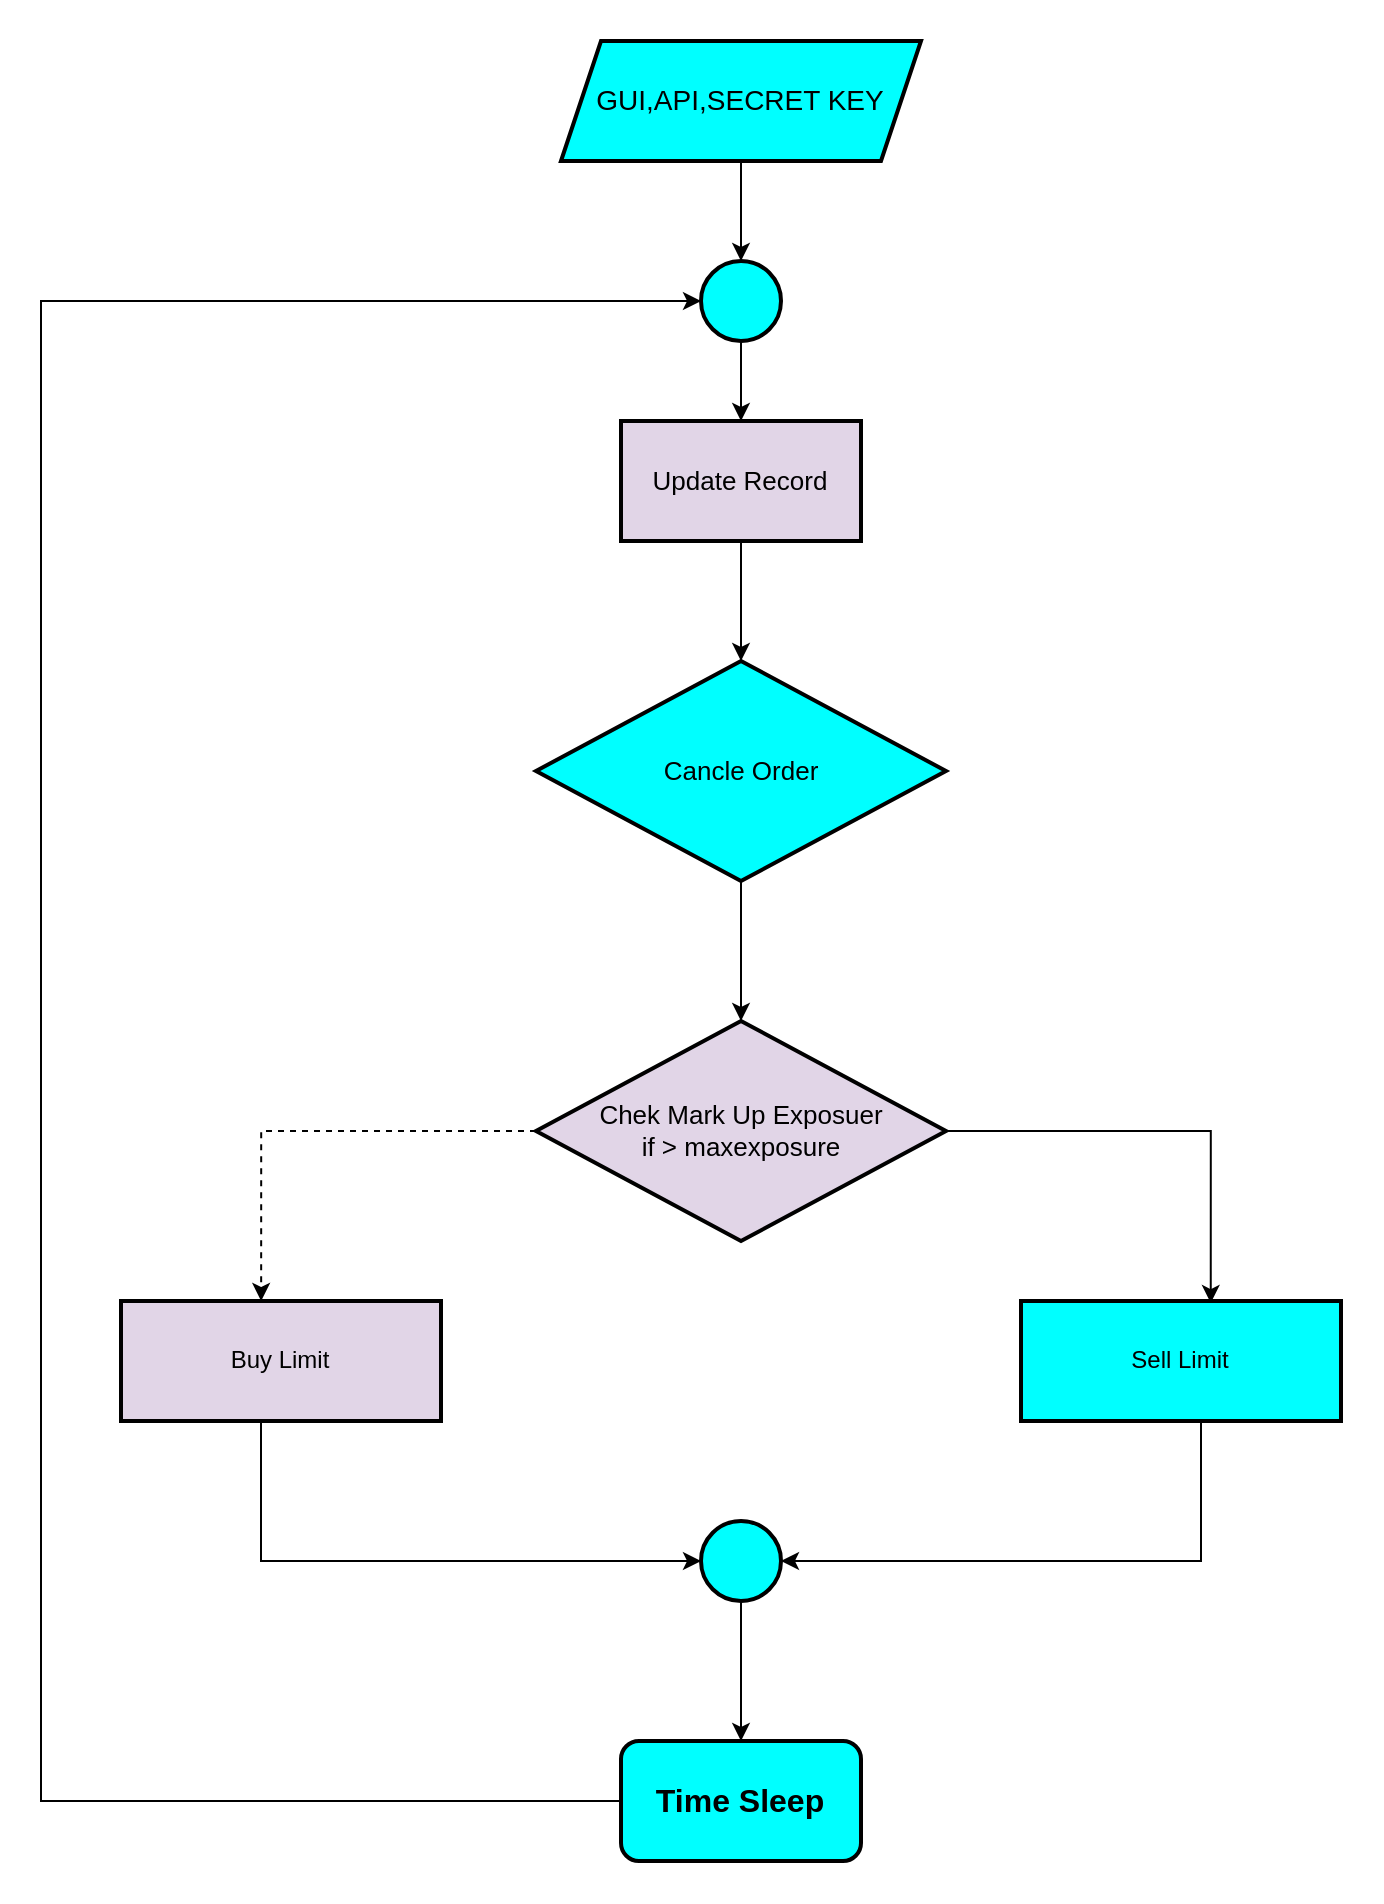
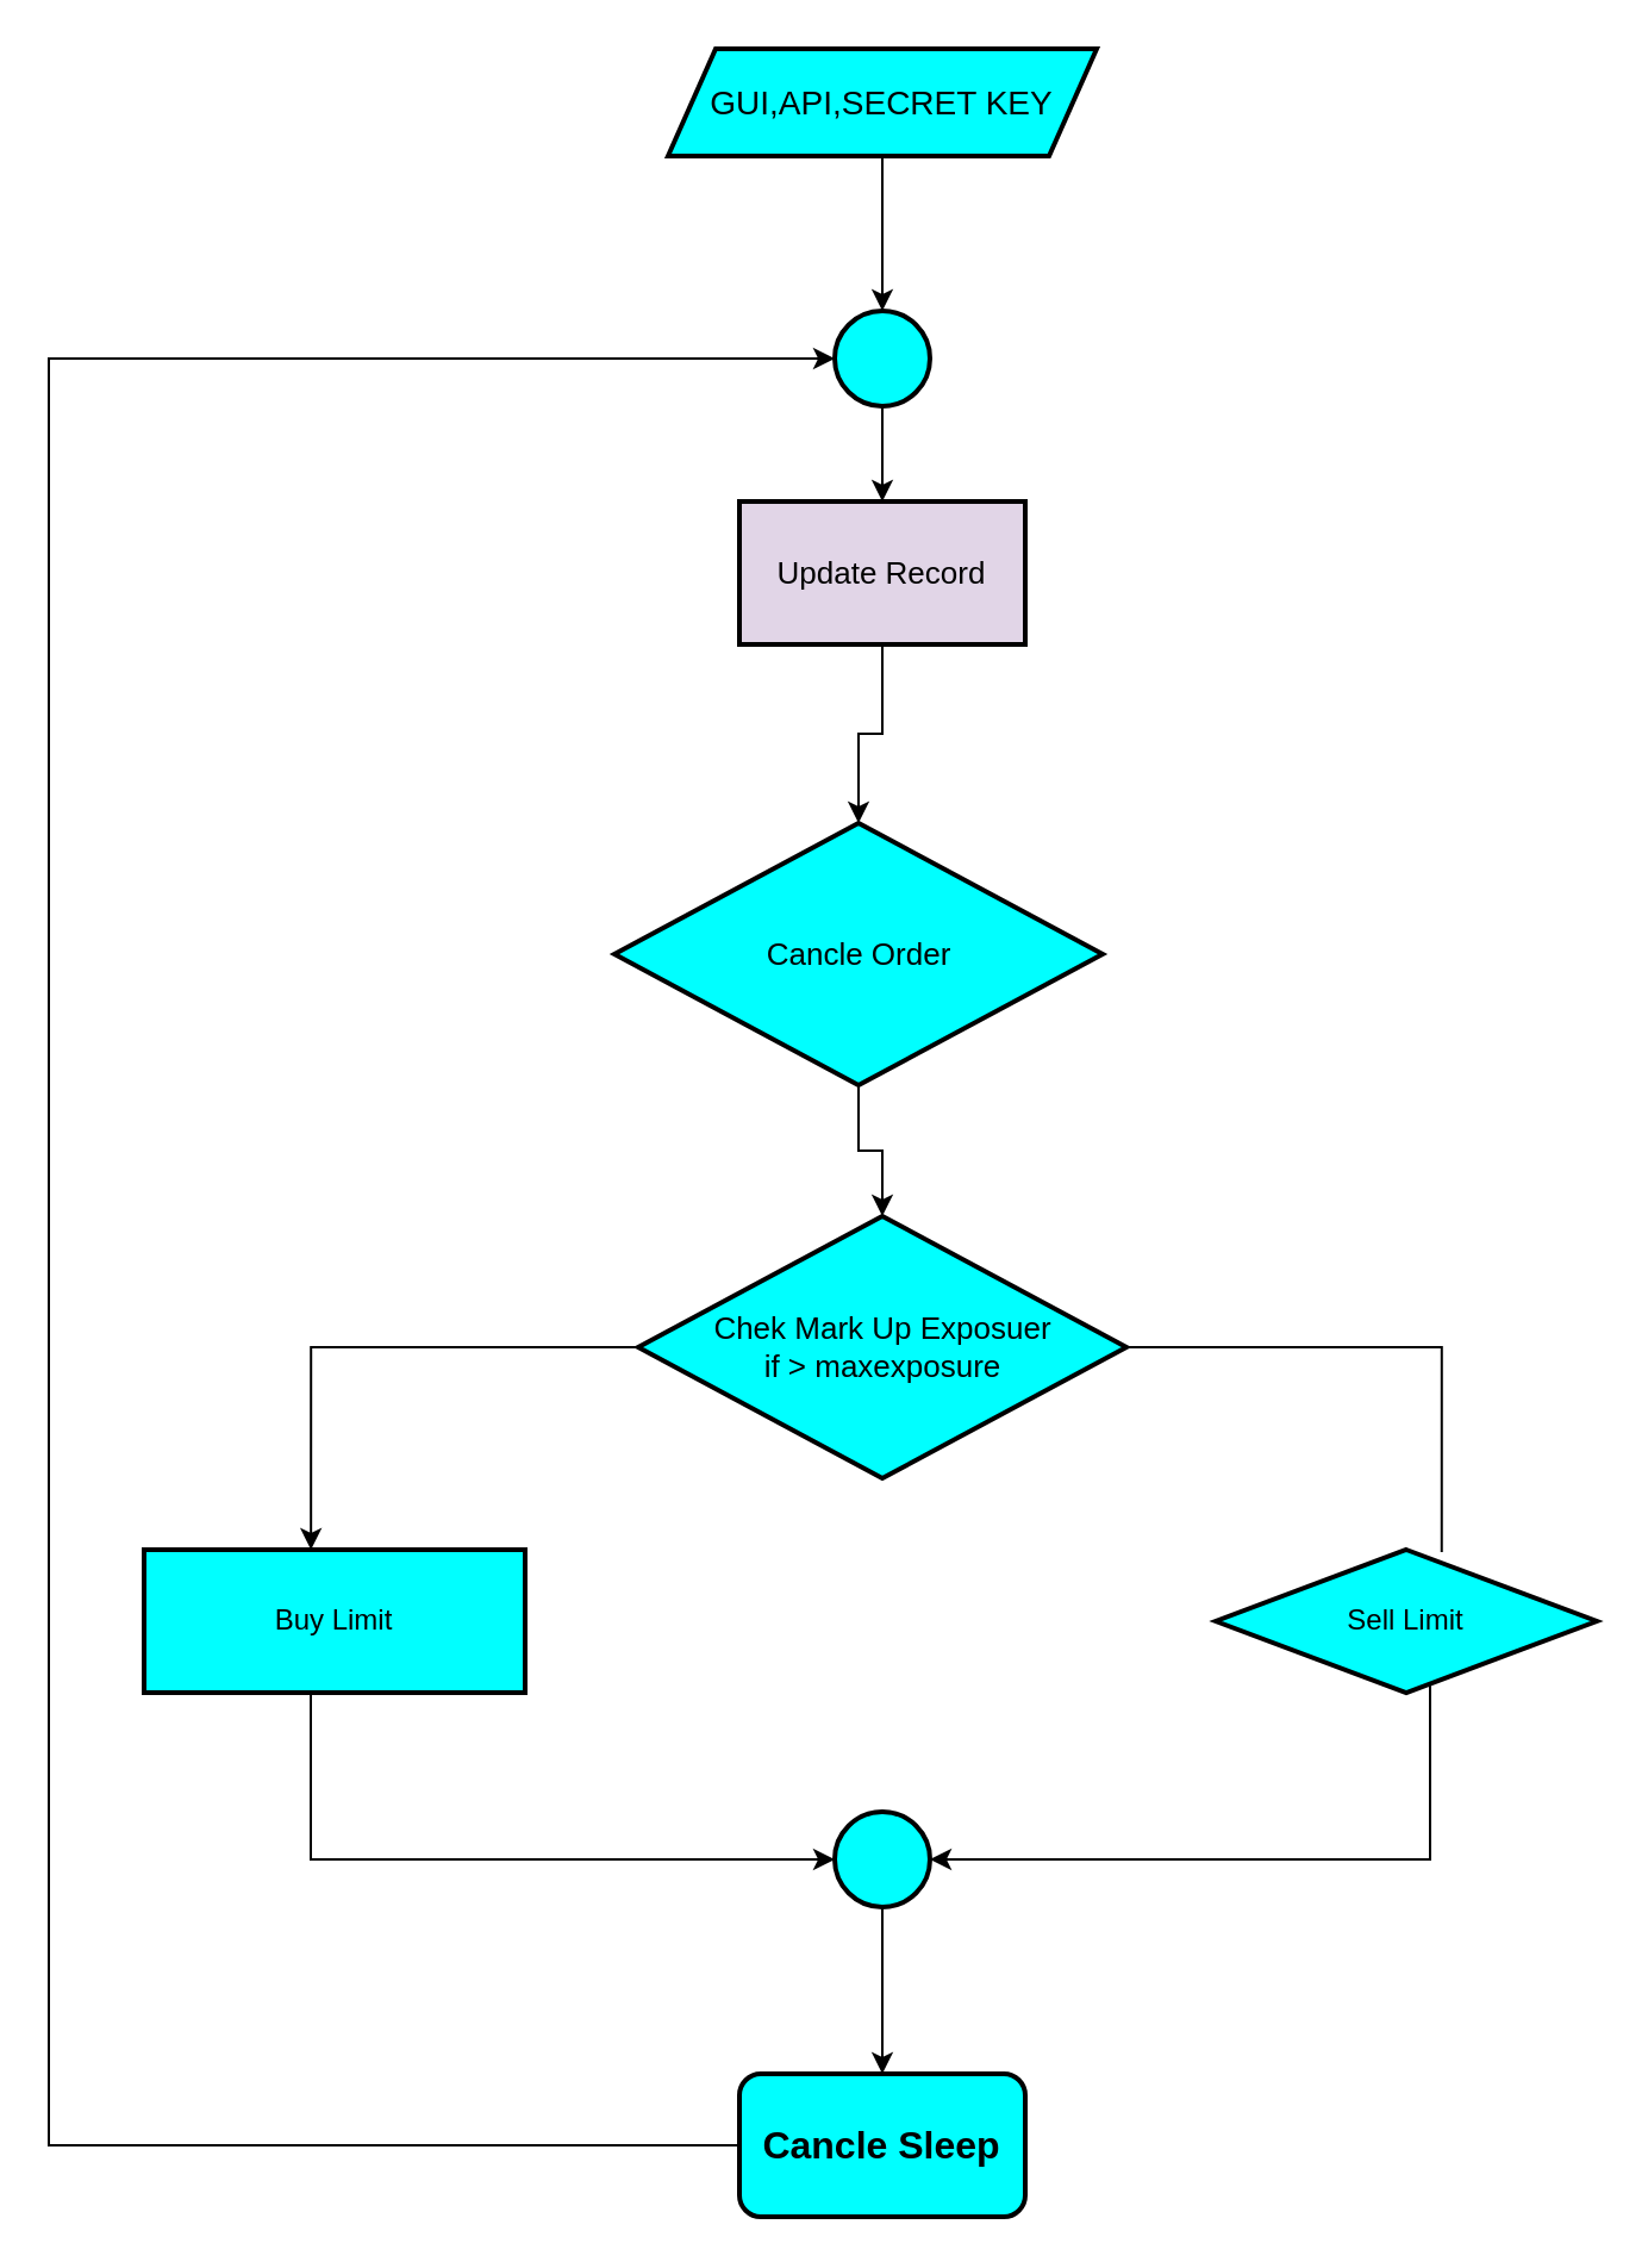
  <mxCell id="0" />
  <mxCell id="1" parent="0" />
  <mxCell id="2" style="edgeStyle=orthogonalEdgeStyle;rounded=0;orthogonalLoop=1;jettySize=auto;html=1;entryX=0.5;entryY=0;entryDx=0;entryDy=0;" edge="1" parent="1" source="3" target="16"><mxGeometry relative="1" as="geometry" /></mxCell>
- <mxCell id="3" value="&lt;font style=&quot;font-size: 14px&quot;&gt;GUI,API,SECRET KEY&lt;/font&gt;" style="shape=parallelogram;perimeter=parallelogramPerimeter;whiteSpace=wrap;html=1;fixedSize=1;strokeWidth=2;fillColor=#00FFFF;" vertex="1" parent="1"><mxGeometry x="280" y="20" width="180" height="60" as="geometry" /></mxCell>
+ <mxCell id="3" value="&lt;font style=&quot;font-size: 14px&quot;&gt;GUI,API,SECRET KEY&lt;/font&gt;" style="shape=parallelogram;perimeter=parallelogramPerimeter;whiteSpace=wrap;html=1;fixedSize=1;strokeWidth=2;fillColor=#00FFFF;" vertex="1" parent="1"><mxGeometry x="280" y="20" width="180" height="45" as="geometry" /></mxCell>
  <mxCell id="4" style="edgeStyle=orthogonalEdgeStyle;rounded=0;orthogonalLoop=1;jettySize=auto;html=1;entryX=0.5;entryY=0;entryDx=0;entryDy=0;" edge="1" parent="1" source="5" target="14"><mxGeometry relative="1" as="geometry" /></mxCell>
  <mxCell id="5" value="&lt;font style=&quot;font-size: 13px&quot;&gt;Update Record&lt;/font&gt;" style="rounded=0;whiteSpace=wrap;html=1;strokeWidth=2;fillColor=#e1d5e7;" vertex="1" parent="1"><mxGeometry x="310" y="210" width="120" height="60" as="geometry" /></mxCell>
- <mxCell id="6" style="edgeStyle=orthogonalEdgeStyle;rounded=0;orthogonalLoop=1;jettySize=auto;html=1;entryX=0.438;entryY=0;entryDx=0;entryDy=0;entryPerimeter=0;dashed=1;" edge="1" parent="1" source="8" target="10"><mxGeometry relative="1" as="geometry" /></mxCell>
- <mxCell id="7" style="edgeStyle=orthogonalEdgeStyle;rounded=0;orthogonalLoop=1;jettySize=auto;html=1;entryX=0.593;entryY=0.017;entryDx=0;entryDy=0;entryPerimeter=0;" edge="1" parent="1" source="8" target="12"><mxGeometry relative="1" as="geometry" /></mxCell>
- <mxCell id="8" value="&lt;font style=&quot;font-size: 13px&quot;&gt;Chek Mark Up Exposuer&lt;br&gt;if &amp;gt; maxexposure&lt;br&gt;&lt;/font&gt;" style="rhombus;whiteSpace=wrap;html=1;strokeWidth=2;fillColor=#e1d5e7;" vertex="1" parent="1"><mxGeometry x="267.5" y="510" width="205" height="110" as="geometry" /></mxCell>
+ <mxCell id="6" style="edgeStyle=orthogonalEdgeStyle;rounded=0;orthogonalLoop=1;jettySize=auto;html=1;entryX=0.438;entryY=0;entryDx=0;entryDy=0;entryPerimeter=0;" edge="1" parent="1" source="8" target="10"><mxGeometry relative="1" as="geometry" /></mxCell>
+ <mxCell id="7" style="edgeStyle=orthogonalEdgeStyle;rounded=0;orthogonalLoop=1;jettySize=auto;html=1;entryX=0.593;entryY=0.017;entryDx=0;entryDy=0;entryPerimeter=0;endArrow=none;" edge="1" parent="1" source="8" target="12"><mxGeometry relative="1" as="geometry" /></mxCell>
+ <mxCell id="8" value="&lt;font style=&quot;font-size: 13px&quot;&gt;Chek Mark Up Exposuer&lt;br&gt;if &amp;gt; maxexposure&lt;br&gt;&lt;/font&gt;" style="rhombus;whiteSpace=wrap;html=1;strokeWidth=2;fillColor=#00FFFF;" vertex="1" parent="1"><mxGeometry x="267.5" y="510" width="205" height="110" as="geometry" /></mxCell>
  <mxCell id="9" style="edgeStyle=orthogonalEdgeStyle;rounded=0;orthogonalLoop=1;jettySize=auto;html=1;entryX=0;entryY=0.5;entryDx=0;entryDy=0;" edge="1" parent="1" source="10" target="20"><mxGeometry relative="1" as="geometry"><Array as="points"><mxPoint x="130" y="780" /></Array></mxGeometry></mxCell>
- <mxCell id="10" value="Buy Limit" style="rounded=0;whiteSpace=wrap;html=1;strokeWidth=2;fillColor=#e1d5e7;" vertex="1" parent="1"><mxGeometry x="60" y="650" width="160" height="60" as="geometry" /></mxCell>
+ <mxCell id="10" value="Buy Limit" style="rounded=0;whiteSpace=wrap;html=1;strokeWidth=2;fillColor=#00FFFF;" vertex="1" parent="1"><mxGeometry x="60" y="650" width="160" height="60" as="geometry" /></mxCell>
  <mxCell id="11" style="edgeStyle=orthogonalEdgeStyle;rounded=0;orthogonalLoop=1;jettySize=auto;html=1;entryX=1;entryY=0.5;entryDx=0;entryDy=0;" edge="1" parent="1" source="12" target="20"><mxGeometry relative="1" as="geometry"><Array as="points"><mxPoint x="600" y="780" /></Array></mxGeometry></mxCell>
- <mxCell id="12" value="Sell Limit" style="rounded=0;whiteSpace=wrap;html=1;strokeWidth=2;fillColor=#00FFFF;" vertex="1" parent="1"><mxGeometry x="510" y="650" width="160" height="60" as="geometry" /></mxCell>
+ <mxCell id="12" value="Sell Limit" style="rhombus;whiteSpace=wrap;html=1;strokeWidth=2;fillColor=#00FFFF;" vertex="1" parent="1"><mxGeometry x="510" y="650" width="160" height="60" as="geometry" /></mxCell>
  <mxCell id="13" style="edgeStyle=orthogonalEdgeStyle;rounded=0;orthogonalLoop=1;jettySize=auto;html=1;" edge="1" parent="1" source="14" target="8"><mxGeometry relative="1" as="geometry" /></mxCell>
- <mxCell id="14" value="&lt;font style=&quot;font-size: 13px&quot;&gt;Cancle Order&lt;br&gt;&lt;/font&gt;" style="rhombus;whiteSpace=wrap;html=1;strokeWidth=2;fillColor=#00FFFF;" vertex="1" parent="1"><mxGeometry x="267.5" y="330" width="205" height="110" as="geometry" /></mxCell>
+ <mxCell id="14" value="&lt;font style=&quot;font-size: 13px&quot;&gt;Cancle Order&lt;br&gt;&lt;/font&gt;" style="rhombus;whiteSpace=wrap;html=1;strokeWidth=2;fillColor=#00FFFF;" vertex="1" parent="1"><mxGeometry x="257.5" y="345" width="205" height="110" as="geometry" /></mxCell>
  <mxCell id="15" style="edgeStyle=orthogonalEdgeStyle;rounded=0;orthogonalLoop=1;jettySize=auto;html=1;" edge="1" parent="1" source="16" target="5"><mxGeometry relative="1" as="geometry" /></mxCell>
  <mxCell id="16" value="" style="ellipse;whiteSpace=wrap;html=1;aspect=fixed;strokeWidth=2;fillColor=#00FFFF;" vertex="1" parent="1"><mxGeometry x="350" y="130" width="40" height="40" as="geometry" /></mxCell>
  <mxCell id="17" style="edgeStyle=orthogonalEdgeStyle;rounded=0;orthogonalLoop=1;jettySize=auto;html=1;entryX=0;entryY=0.5;entryDx=0;entryDy=0;" edge="1" parent="1" source="18" target="16"><mxGeometry relative="1" as="geometry"><Array as="points"><mxPoint x="20" y="900" /><mxPoint x="20" y="150" /></Array></mxGeometry></mxCell>
- <mxCell id="18" value="&lt;b&gt;&lt;font style=&quot;font-size: 16px&quot;&gt;Time Sleep&lt;/font&gt;&lt;/b&gt;" style="rounded=1;whiteSpace=wrap;html=1;strokeWidth=2;fillColor=#00FFFF;" vertex="1" parent="1"><mxGeometry x="310" y="870" width="120" height="60" as="geometry" /></mxCell>
+ <mxCell id="18" value="&lt;b&gt;&lt;font style=&quot;font-size: 16px&quot;&gt;Cancle Sleep&lt;/font&gt;&lt;/b&gt;" style="rounded=1;whiteSpace=wrap;html=1;strokeWidth=2;fillColor=#00FFFF;" vertex="1" parent="1"><mxGeometry x="310" y="870" width="120" height="60" as="geometry" /></mxCell>
  <mxCell id="19" style="edgeStyle=orthogonalEdgeStyle;rounded=0;orthogonalLoop=1;jettySize=auto;html=1;entryX=0.5;entryY=0;entryDx=0;entryDy=0;" edge="1" parent="1" source="20" target="18"><mxGeometry relative="1" as="geometry" /></mxCell>
  <mxCell id="20" value="" style="ellipse;whiteSpace=wrap;html=1;aspect=fixed;strokeWidth=2;fillColor=#00FFFF;" vertex="1" parent="1"><mxGeometry x="350" y="760" width="40" height="40" as="geometry" /></mxCell>
